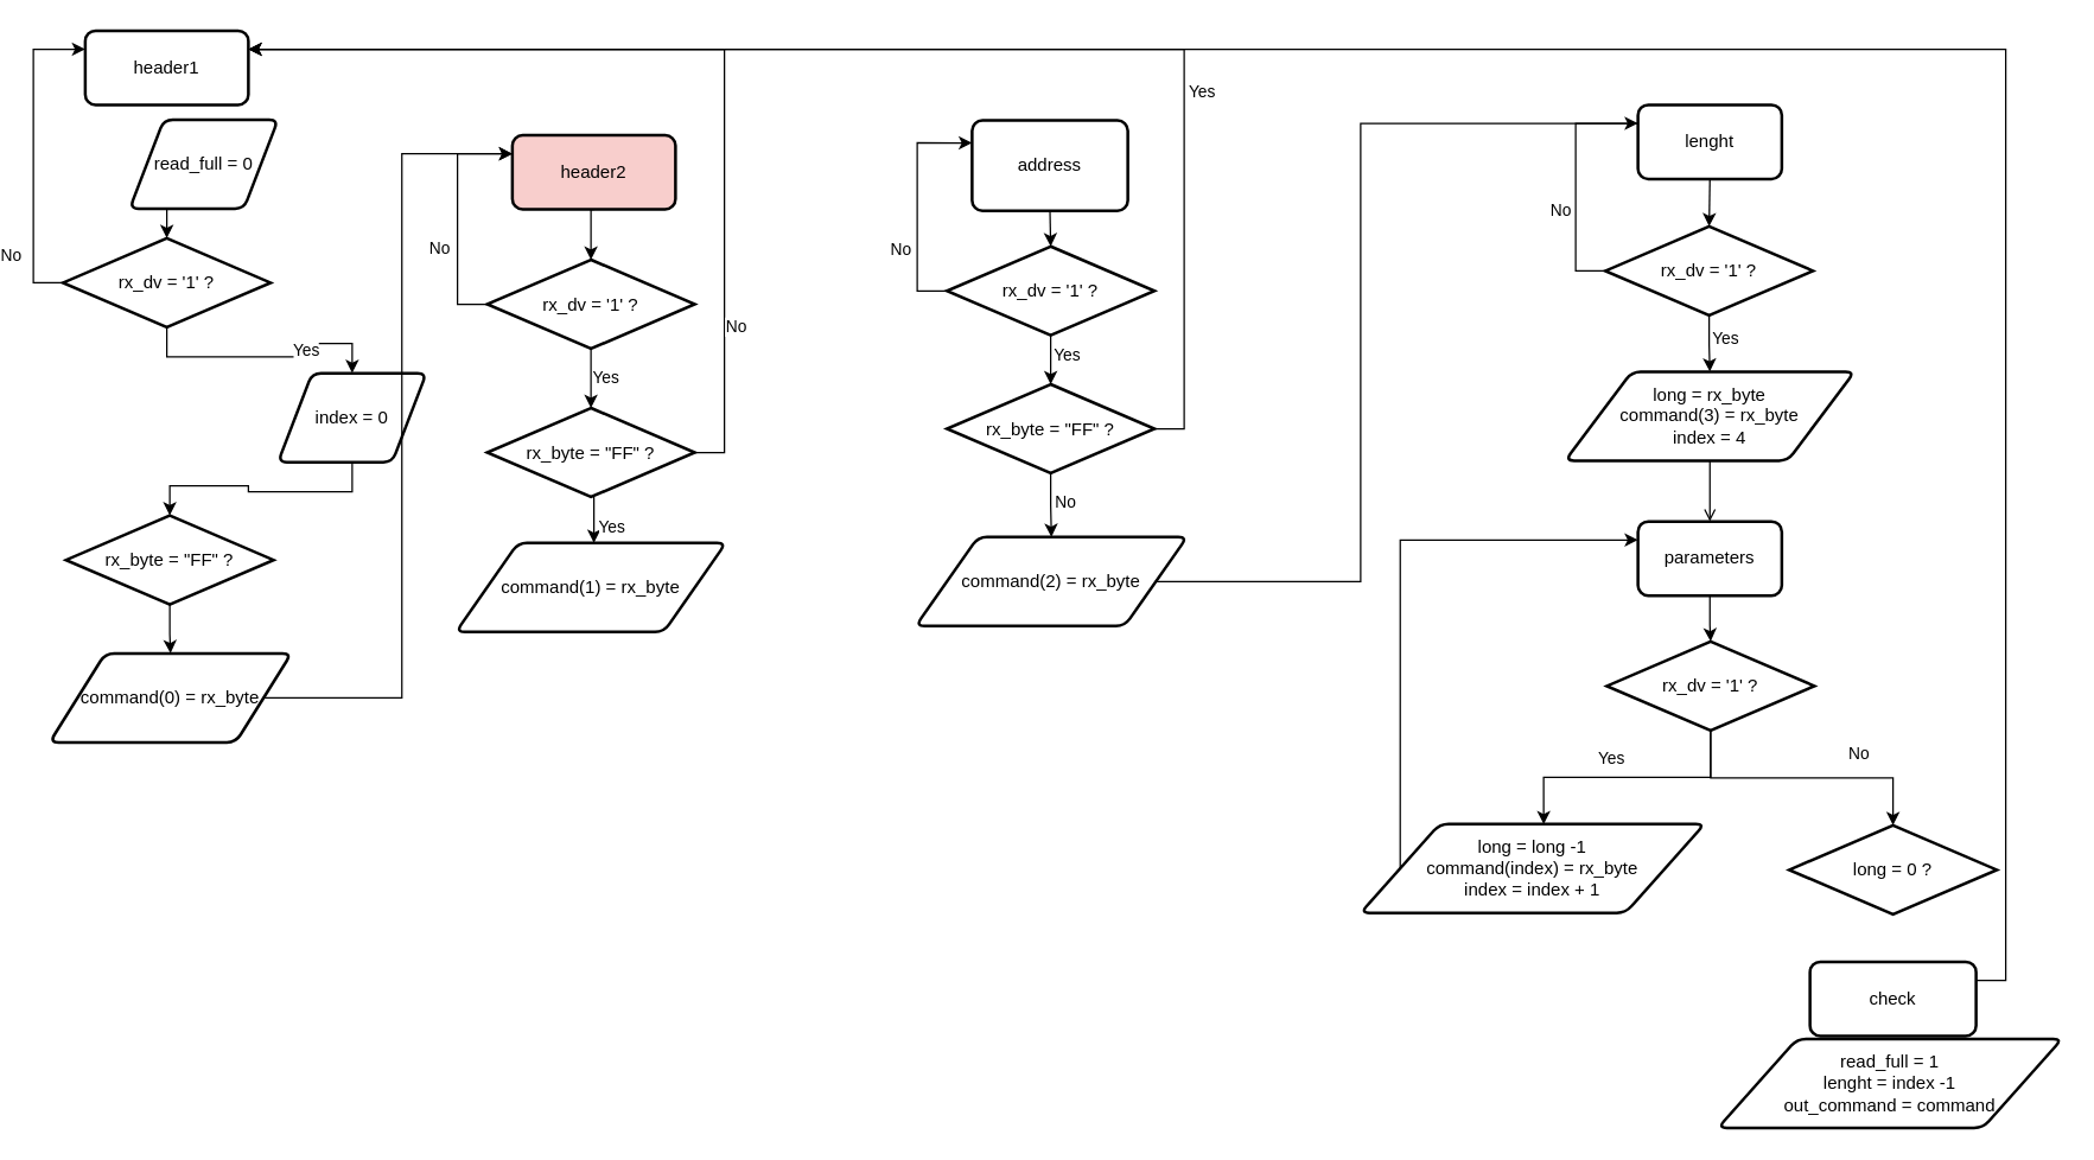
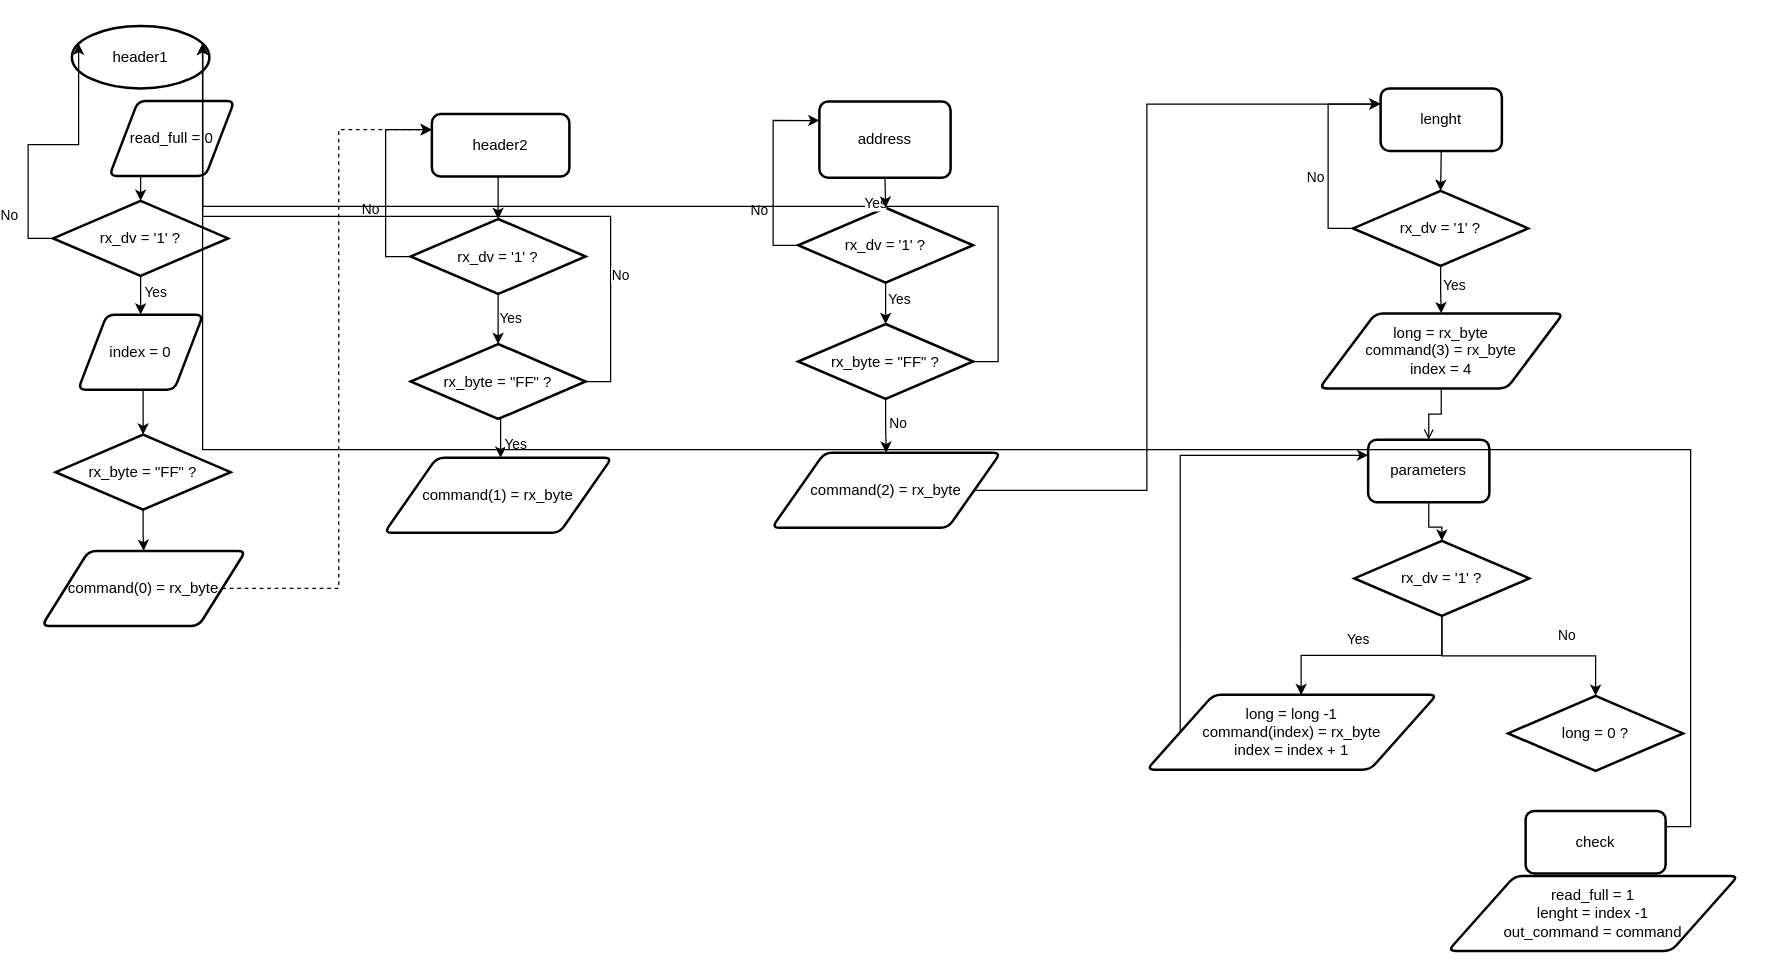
  <mxCell id="0" />
  <mxCell id="1" parent="0" />
- <mxCell id="2" value="header1" style="rounded=1;whiteSpace=wrap;html=1;absoluteArcSize=1;arcSize=14;strokeWidth=2;" parent="1" vertex="1"><mxGeometry x="44" y="20" width="110" height="50" as="geometry" /></mxCell>
+ <mxCell id="2" value="header1" style="ellipse;whiteSpace=wrap;html=1;absoluteArcSize=1;arcSize=14;strokeWidth=2;" parent="1" vertex="1"><mxGeometry x="44" y="20" width="110" height="50" as="geometry" /></mxCell>
  <mxCell id="3" value="read_full = 0" style="shape=parallelogram;html=1;strokeWidth=2;perimeter=parallelogramPerimeter;whiteSpace=wrap;rounded=1;arcSize=12;size=0.23;" parent="1" vertex="1"><mxGeometry x="74" y="80" width="100" height="60" as="geometry" /></mxCell>
  <mxCell id="4" style="edgeStyle=orthogonalEdgeStyle;rounded=0;orthogonalLoop=1;jettySize=auto;html=1;exitX=0.5;exitY=1;exitDx=0;exitDy=0;exitPerimeter=0;" parent="1" source="8" target="10" edge="1"><mxGeometry relative="1" as="geometry" /></mxCell>
  <mxCell id="5" value="Yes" style="edgeLabel;html=1;align=center;verticalAlign=middle;resizable=0;points=[];" parent="4" vertex="1" connectable="0"><mxGeometry x="0.225" y="5" relative="1" as="geometry"><mxPoint x="6" as="offset" /></mxGeometry></mxCell>
  <mxCell id="6" style="edgeStyle=orthogonalEdgeStyle;rounded=0;orthogonalLoop=1;jettySize=auto;html=1;exitX=0;exitY=0.5;exitDx=0;exitDy=0;exitPerimeter=0;entryX=0;entryY=0.25;entryDx=0;entryDy=0;" parent="1" source="8" target="2" edge="1"><mxGeometry relative="1" as="geometry" /></mxCell>
  <mxCell id="7" value="No" style="edgeLabel;html=1;align=center;verticalAlign=middle;resizable=0;points=[];" parent="6" vertex="1" connectable="0"><mxGeometry x="-0.718" y="1" relative="1" as="geometry"><mxPoint x="-15" y="-9" as="offset" /></mxGeometry></mxCell>
  <mxCell id="8" value="rx_dv = '1' ?" style="strokeWidth=2;html=1;shape=mxgraph.flowchart.decision;whiteSpace=wrap;" parent="1" vertex="1"><mxGeometry x="29" y="160" width="140" height="60" as="geometry" /></mxCell>
  <mxCell id="9" style="edgeStyle=orthogonalEdgeStyle;rounded=0;orthogonalLoop=1;jettySize=auto;html=1;exitX=0.5;exitY=1;exitDx=0;exitDy=0;entryX=0.5;entryY=0;entryDx=0;entryDy=0;entryPerimeter=0;" parent="1" source="3" target="8" edge="1"><mxGeometry relative="1" as="geometry" /></mxCell>
- <mxCell id="10" value="index = 0" style="shape=parallelogram;html=1;strokeWidth=2;perimeter=parallelogramPerimeter;whiteSpace=wrap;rounded=1;arcSize=12;size=0.23;" parent="1" vertex="1"><mxGeometry x="174" y="251" width="100" height="60" as="geometry" /></mxCell>
+ <mxCell id="10" value="index = 0" style="shape=parallelogram;html=1;strokeWidth=2;perimeter=parallelogramPerimeter;whiteSpace=wrap;rounded=1;arcSize=12;size=0.23;" parent="1" vertex="1"><mxGeometry x="49" y="251" width="100" height="60" as="geometry" /></mxCell>
  <mxCell id="11" style="edgeStyle=orthogonalEdgeStyle;rounded=0;orthogonalLoop=1;jettySize=auto;html=1;exitX=0.5;exitY=1;exitDx=0;exitDy=0;exitPerimeter=0;" parent="1" source="12" target="15" edge="1"><mxGeometry relative="1" as="geometry" /></mxCell>
  <mxCell id="12" value="rx_byte = &quot;FF&quot; ?" style="strokeWidth=2;html=1;shape=mxgraph.flowchart.decision;whiteSpace=wrap;" parent="1" vertex="1"><mxGeometry x="31" y="347" width="140" height="60" as="geometry" /></mxCell>
  <mxCell id="13" style="edgeStyle=orthogonalEdgeStyle;rounded=0;orthogonalLoop=1;jettySize=auto;html=1;exitX=0.5;exitY=1;exitDx=0;exitDy=0;entryX=0.5;entryY=0;entryDx=0;entryDy=0;entryPerimeter=0;" parent="1" source="10" target="12" edge="1"><mxGeometry relative="1" as="geometry" /></mxCell>
- <mxCell id="14" style="edgeStyle=orthogonalEdgeStyle;rounded=0;orthogonalLoop=1;jettySize=auto;html=1;exitX=1;exitY=0.5;exitDx=0;exitDy=0;entryX=0;entryY=0.25;entryDx=0;entryDy=0;" edge="1" parent="1" source="15" target="16"><mxGeometry relative="1" as="geometry" /></mxCell>
+ <mxCell id="14" style="edgeStyle=orthogonalEdgeStyle;rounded=0;orthogonalLoop=1;jettySize=auto;html=1;exitX=1;exitY=0.5;exitDx=0;exitDy=0;entryX=0;entryY=0.25;entryDx=0;entryDy=0;dashed=1;" edge="1" parent="1" source="15" target="16"><mxGeometry relative="1" as="geometry" /></mxCell>
  <mxCell id="15" value="command(0) = rx_byte" style="shape=parallelogram;html=1;strokeWidth=2;perimeter=parallelogramPerimeter;whiteSpace=wrap;rounded=1;arcSize=12;size=0.23;" parent="1" vertex="1"><mxGeometry x="20" y="440" width="163" height="60" as="geometry" /></mxCell>
- <mxCell id="16" value="header2" style="rounded=1;whiteSpace=wrap;html=1;absoluteArcSize=1;arcSize=14;strokeWidth=2;fillColor=#f8cecc;" parent="1" vertex="1"><mxGeometry x="332" y="90.5" width="110" height="50" as="geometry" /></mxCell>
+ <mxCell id="16" value="header2" style="rounded=1;whiteSpace=wrap;html=1;absoluteArcSize=1;arcSize=14;strokeWidth=2;" parent="1" vertex="1"><mxGeometry x="332" y="90.5" width="110" height="50" as="geometry" /></mxCell>
  <mxCell id="17" style="edgeStyle=orthogonalEdgeStyle;rounded=0;orthogonalLoop=1;jettySize=auto;html=1;exitX=0;exitY=0.5;exitDx=0;exitDy=0;exitPerimeter=0;entryX=0;entryY=0.25;entryDx=0;entryDy=0;" parent="1" source="21" target="16" edge="1"><mxGeometry relative="1" as="geometry" /></mxCell>
  <mxCell id="18" value="No" style="edgeLabel;html=1;align=center;verticalAlign=middle;resizable=0;points=[];" parent="17" vertex="1" connectable="0"><mxGeometry x="-0.268" y="-4" relative="1" as="geometry"><mxPoint x="-17" as="offset" /></mxGeometry></mxCell>
  <mxCell id="19" style="edgeStyle=orthogonalEdgeStyle;rounded=0;orthogonalLoop=1;jettySize=auto;html=1;exitX=0.5;exitY=1;exitDx=0;exitDy=0;exitPerimeter=0;" parent="1" source="21" target="27" edge="1"><mxGeometry relative="1" as="geometry" /></mxCell>
  <mxCell id="20" value="Yes" style="edgeLabel;html=1;align=center;verticalAlign=middle;resizable=0;points=[];" parent="19" vertex="1" connectable="0"><mxGeometry x="-0.05" y="1" relative="1" as="geometry"><mxPoint x="8" as="offset" /></mxGeometry></mxCell>
  <mxCell id="21" value="rx_dv = '1' ?" style="strokeWidth=2;html=1;shape=mxgraph.flowchart.decision;whiteSpace=wrap;" parent="1" vertex="1"><mxGeometry x="315" y="174.5" width="140" height="60" as="geometry" /></mxCell>
  <mxCell id="22" style="edgeStyle=orthogonalEdgeStyle;rounded=0;orthogonalLoop=1;jettySize=auto;html=1;exitX=0.5;exitY=1;exitDx=0;exitDy=0;entryX=0.5;entryY=0;entryDx=0;entryDy=0;entryPerimeter=0;" parent="1" source="16" target="21" edge="1"><mxGeometry relative="1" as="geometry" /></mxCell>
  <mxCell id="23" style="edgeStyle=orthogonalEdgeStyle;rounded=0;orthogonalLoop=1;jettySize=auto;html=1;exitX=0.5;exitY=1;exitDx=0;exitDy=0;exitPerimeter=0;" parent="1" edge="1"><mxGeometry relative="1" as="geometry"><mxPoint x="387" y="334.5" as="sourcePoint" /><mxPoint x="387" y="365.5" as="targetPoint" /></mxGeometry></mxCell>
  <mxCell id="24" value="Yes" style="edgeLabel;html=1;align=center;verticalAlign=middle;resizable=0;points=[];" parent="23" vertex="1" connectable="0"><mxGeometry x="0.388" y="1" relative="1" as="geometry"><mxPoint x="10" y="-2" as="offset" /></mxGeometry></mxCell>
  <mxCell id="25" style="edgeStyle=orthogonalEdgeStyle;rounded=0;orthogonalLoop=1;jettySize=auto;html=1;exitX=1;exitY=0.5;exitDx=0;exitDy=0;exitPerimeter=0;entryX=1;entryY=0.25;entryDx=0;entryDy=0;" edge="1" parent="1" source="27" target="2"><mxGeometry relative="1" as="geometry" /></mxCell>
  <mxCell id="26" value="No" style="edgeLabel;html=1;align=center;verticalAlign=middle;resizable=0;points=[];" vertex="1" connectable="0" parent="25"><mxGeometry x="-0.659" y="2" relative="1" as="geometry"><mxPoint x="9" as="offset" /></mxGeometry></mxCell>
  <mxCell id="27" value="rx_byte = &quot;FF&quot; ?" style="strokeWidth=2;html=1;shape=mxgraph.flowchart.decision;whiteSpace=wrap;" parent="1" vertex="1"><mxGeometry x="315" y="274.5" width="140" height="60" as="geometry" /></mxCell>
  <mxCell id="28" value="command(1) = rx_byte" style="shape=parallelogram;html=1;strokeWidth=2;perimeter=parallelogramPerimeter;whiteSpace=wrap;rounded=1;arcSize=12;size=0.23;" parent="1" vertex="1"><mxGeometry x="294" y="365.5" width="182" height="60" as="geometry" /></mxCell>
  <mxCell id="29" value="address" style="rounded=1;whiteSpace=wrap;html=1;absoluteArcSize=1;arcSize=14;strokeWidth=2;" parent="1" vertex="1"><mxGeometry x="642" y="80.5" width="105" height="61" as="geometry" /></mxCell>
  <mxCell id="30" style="edgeStyle=orthogonalEdgeStyle;rounded=0;orthogonalLoop=1;jettySize=auto;html=1;exitX=0;exitY=0.5;exitDx=0;exitDy=0;exitPerimeter=0;entryX=0;entryY=0.25;entryDx=0;entryDy=0;" parent="1" source="32" target="29" edge="1"><mxGeometry relative="1" as="geometry" /></mxCell>
  <mxCell id="31" value="No" style="edgeLabel;html=1;align=center;verticalAlign=middle;resizable=0;points=[];" parent="30" vertex="1" connectable="0"><mxGeometry x="-0.426" y="1" relative="1" as="geometry"><mxPoint x="-11" y="-3" as="offset" /></mxGeometry></mxCell>
  <mxCell id="32" value="rx_dv = '1' ?" style="strokeWidth=2;html=1;shape=mxgraph.flowchart.decision;whiteSpace=wrap;" parent="1" vertex="1"><mxGeometry x="625" y="165.5" width="140" height="60" as="geometry" /></mxCell>
  <mxCell id="33" style="edgeStyle=orthogonalEdgeStyle;rounded=0;orthogonalLoop=1;jettySize=auto;html=1;exitX=0.5;exitY=1;exitDx=0;exitDy=0;exitPerimeter=0;entryX=0.5;entryY=0;entryDx=0;entryDy=0;" parent="1" source="37" target="42" edge="1"><mxGeometry relative="1" as="geometry" /></mxCell>
  <mxCell id="34" value="No" style="edgeLabel;html=1;align=center;verticalAlign=middle;resizable=0;points=[];" parent="33" vertex="1" connectable="0"><mxGeometry x="-0.116" y="2" relative="1" as="geometry"><mxPoint x="7" as="offset" /></mxGeometry></mxCell>
  <mxCell id="35" style="edgeStyle=orthogonalEdgeStyle;rounded=0;orthogonalLoop=1;jettySize=auto;html=1;exitX=1;exitY=0.5;exitDx=0;exitDy=0;exitPerimeter=0;entryX=1;entryY=0.25;entryDx=0;entryDy=0;" edge="1" parent="1" source="37" target="2"><mxGeometry relative="1" as="geometry" /></mxCell>
  <mxCell id="36" value="Yes" style="edgeLabel;html=1;align=center;verticalAlign=middle;resizable=0;points=[];" vertex="1" connectable="0" parent="35"><mxGeometry x="-0.45" y="-4" relative="1" as="geometry"><mxPoint x="7" y="1" as="offset" /></mxGeometry></mxCell>
  <mxCell id="37" value="rx_byte = &quot;FF&quot; ?" style="strokeWidth=2;html=1;shape=mxgraph.flowchart.decision;whiteSpace=wrap;" parent="1" vertex="1"><mxGeometry x="625" y="258.5" width="140" height="60" as="geometry" /></mxCell>
  <mxCell id="38" style="edgeStyle=orthogonalEdgeStyle;rounded=0;orthogonalLoop=1;jettySize=auto;html=1;exitX=0.5;exitY=1;exitDx=0;exitDy=0;entryX=0.5;entryY=0;entryDx=0;entryDy=0;entryPerimeter=0;" parent="1" source="29" target="32" edge="1"><mxGeometry relative="1" as="geometry" /></mxCell>
  <mxCell id="39" style="edgeStyle=orthogonalEdgeStyle;rounded=0;orthogonalLoop=1;jettySize=auto;html=1;exitX=0.5;exitY=1;exitDx=0;exitDy=0;exitPerimeter=0;entryX=0.5;entryY=0;entryDx=0;entryDy=0;entryPerimeter=0;" parent="1" source="32" target="37" edge="1"><mxGeometry relative="1" as="geometry" /></mxCell>
  <mxCell id="40" value="Yes" style="edgeLabel;html=1;align=center;verticalAlign=middle;resizable=0;points=[];" parent="39" vertex="1" connectable="0"><mxGeometry x="-0.212" y="7" relative="1" as="geometry"><mxPoint x="3" as="offset" /></mxGeometry></mxCell>
- <mxCell id="41" style="edgeStyle=orthogonalEdgeStyle;rounded=0;orthogonalLoop=1;jettySize=auto;html=1;exitX=1;exitY=0.5;exitDx=0;exitDy=0;entryX=0;entryY=0.25;entryDx=0;entryDy=0;endArrow=none;" edge="1" parent="1" source="42" target="43"><mxGeometry relative="1" as="geometry"><Array as="points"><mxPoint x="904" y="392" /><mxPoint x="904" y="83" /></Array></mxGeometry></mxCell>
+ <mxCell id="41" style="edgeStyle=orthogonalEdgeStyle;rounded=0;orthogonalLoop=1;jettySize=auto;html=1;exitX=1;exitY=0.5;exitDx=0;exitDy=0;entryX=0;entryY=0.25;entryDx=0;entryDy=0;" edge="1" parent="1" source="42" target="43"><mxGeometry relative="1" as="geometry"><Array as="points"><mxPoint x="904" y="392" /><mxPoint x="904" y="83" /></Array></mxGeometry></mxCell>
  <mxCell id="42" value="command(2) = rx_byte" style="shape=parallelogram;html=1;strokeWidth=2;perimeter=parallelogramPerimeter;whiteSpace=wrap;rounded=1;arcSize=12;size=0.23;" parent="1" vertex="1"><mxGeometry x="604" y="361.5" width="183" height="60" as="geometry" /></mxCell>
  <mxCell id="43" value="lenght" style="rounded=1;whiteSpace=wrap;html=1;absoluteArcSize=1;arcSize=14;strokeWidth=2;" parent="1" vertex="1"><mxGeometry x="1091" y="70" width="97" height="50" as="geometry" /></mxCell>
  <mxCell id="44" style="edgeStyle=orthogonalEdgeStyle;rounded=0;orthogonalLoop=1;jettySize=auto;html=1;exitX=0;exitY=0.5;exitDx=0;exitDy=0;exitPerimeter=0;entryX=0;entryY=0.25;entryDx=0;entryDy=0;" parent="1" source="48" target="43" edge="1"><mxGeometry relative="1" as="geometry" /></mxCell>
  <mxCell id="45" value="No" style="edgeLabel;html=1;align=center;verticalAlign=middle;resizable=0;points=[];" parent="44" vertex="1" connectable="0"><mxGeometry x="-0.406" y="5" relative="1" as="geometry"><mxPoint x="-6" y="-14" as="offset" /></mxGeometry></mxCell>
  <mxCell id="46" style="edgeStyle=orthogonalEdgeStyle;rounded=0;orthogonalLoop=1;jettySize=auto;html=1;exitX=0.5;exitY=1;exitDx=0;exitDy=0;exitPerimeter=0;" parent="1" source="48" target="51" edge="1"><mxGeometry relative="1" as="geometry" /></mxCell>
  <mxCell id="47" value="Yes" style="edgeLabel;html=1;align=center;verticalAlign=middle;resizable=0;points=[];" parent="46" vertex="1" connectable="0"><mxGeometry x="-0.273" y="5" relative="1" as="geometry"><mxPoint x="5" y="1" as="offset" /></mxGeometry></mxCell>
  <mxCell id="48" value="rx_dv = '1' ?" style="strokeWidth=2;html=1;shape=mxgraph.flowchart.decision;whiteSpace=wrap;" parent="1" vertex="1"><mxGeometry x="1069" y="152" width="140" height="60" as="geometry" /></mxCell>
  <mxCell id="49" style="edgeStyle=orthogonalEdgeStyle;rounded=0;orthogonalLoop=1;jettySize=auto;html=1;exitX=0.5;exitY=1;exitDx=0;exitDy=0;entryX=0.5;entryY=0;entryDx=0;entryDy=0;entryPerimeter=0;" parent="1" source="43" target="48" edge="1"><mxGeometry relative="1" as="geometry" /></mxCell>
  <mxCell id="50" style="edgeStyle=orthogonalEdgeStyle;rounded=0;orthogonalLoop=1;jettySize=auto;html=1;exitX=0.5;exitY=1;exitDx=0;exitDy=0;entryX=0.5;entryY=0;entryDx=0;entryDy=0;endArrow=open;" parent="1" source="51" target="53" edge="1"><mxGeometry relative="1" as="geometry" /></mxCell>
  <mxCell id="51" value="long = rx_byte&lt;div&gt;command(3) = rx_byte&lt;/div&gt;&lt;div&gt;index = 4&lt;/div&gt;" style="shape=parallelogram;html=1;strokeWidth=2;perimeter=parallelogramPerimeter;whiteSpace=wrap;rounded=1;arcSize=12;size=0.23;" parent="1" vertex="1"><mxGeometry x="1042" y="250" width="195" height="60" as="geometry" /></mxCell>
  <mxCell id="52" style="edgeStyle=orthogonalEdgeStyle;rounded=0;orthogonalLoop=1;jettySize=auto;html=1;exitX=0.5;exitY=1;exitDx=0;exitDy=0;" parent="1" source="53" target="54" edge="1"><mxGeometry relative="1" as="geometry" /></mxCell>
- <mxCell id="53" value="parameters" style="rounded=1;whiteSpace=wrap;html=1;absoluteArcSize=1;arcSize=14;strokeWidth=2;" parent="1" vertex="1"><mxGeometry x="1091" y="351" width="97" height="50" as="geometry" /></mxCell>
+ <mxCell id="53" value="parameters" style="rounded=1;whiteSpace=wrap;html=1;absoluteArcSize=1;arcSize=14;strokeWidth=2;" parent="1" vertex="1"><mxGeometry x="1081" y="351" width="97" height="50" as="geometry" /></mxCell>
  <mxCell id="54" value="rx_dv = '1' ?" style="strokeWidth=2;html=1;shape=mxgraph.flowchart.decision;whiteSpace=wrap;" parent="1" vertex="1"><mxGeometry x="1070" y="432" width="140" height="60" as="geometry" /></mxCell>
  <mxCell id="55" style="edgeStyle=orthogonalEdgeStyle;rounded=0;orthogonalLoop=1;jettySize=auto;html=1;exitX=0;exitY=0.5;exitDx=0;exitDy=0;entryX=0;entryY=0.25;entryDx=0;entryDy=0;" parent="1" source="56" target="53" edge="1"><mxGeometry relative="1" as="geometry" /></mxCell>
  <mxCell id="56" value="long = long -1&lt;div&gt;command(index) = rx_byte&lt;/div&gt;&lt;div&gt;index = index + 1&lt;/div&gt;" style="shape=parallelogram;html=1;strokeWidth=2;perimeter=parallelogramPerimeter;whiteSpace=wrap;rounded=1;arcSize=12;size=0.23;" parent="1" vertex="1"><mxGeometry x="904" y="555" width="232" height="60" as="geometry" /></mxCell>
  <mxCell id="57" style="edgeStyle=orthogonalEdgeStyle;rounded=0;orthogonalLoop=1;jettySize=auto;html=1;exitX=0.5;exitY=1;exitDx=0;exitDy=0;exitPerimeter=0;entryX=0.532;entryY=0.004;entryDx=0;entryDy=0;entryPerimeter=0;" parent="1" source="54" target="56" edge="1"><mxGeometry relative="1" as="geometry" /></mxCell>
  <mxCell id="58" value="Yes" style="edgeLabel;html=1;align=center;verticalAlign=middle;resizable=0;points=[];" parent="57" vertex="1" connectable="0"><mxGeometry x="-0.269" y="1" relative="1" as="geometry"><mxPoint x="-35" y="-14" as="offset" /></mxGeometry></mxCell>
  <mxCell id="59" value="long = 0 ?" style="strokeWidth=2;html=1;shape=mxgraph.flowchart.decision;whiteSpace=wrap;" parent="1" vertex="1"><mxGeometry x="1193" y="556" width="140" height="60" as="geometry" /></mxCell>
  <mxCell id="60" style="edgeStyle=orthogonalEdgeStyle;rounded=0;orthogonalLoop=1;jettySize=auto;html=1;exitX=0.5;exitY=1;exitDx=0;exitDy=0;exitPerimeter=0;entryX=0.5;entryY=0;entryDx=0;entryDy=0;entryPerimeter=0;" parent="1" source="54" target="59" edge="1"><mxGeometry relative="1" as="geometry" /></mxCell>
  <mxCell id="61" value="No" style="edgeLabel;html=1;align=center;verticalAlign=middle;resizable=0;points=[];" parent="60" vertex="1" connectable="0"><mxGeometry x="0.294" y="-1" relative="1" as="geometry"><mxPoint x="10" y="-18" as="offset" /></mxGeometry></mxCell>
  <mxCell id="62" style="edgeStyle=orthogonalEdgeStyle;rounded=0;orthogonalLoop=1;jettySize=auto;html=1;exitX=1;exitY=0.25;exitDx=0;exitDy=0;entryX=1;entryY=0.25;entryDx=0;entryDy=0;" edge="1" parent="1" source="63" target="2"><mxGeometry relative="1" as="geometry" /></mxCell>
  <mxCell id="63" value="check" style="rounded=1;whiteSpace=wrap;html=1;absoluteArcSize=1;arcSize=14;strokeWidth=2;" parent="1" vertex="1"><mxGeometry x="1207" y="648" width="112" height="50" as="geometry" /></mxCell>
  <mxCell id="64" value="read_full = 1&lt;div&gt;lenght = index -1&lt;/div&gt;&lt;div&gt;out_command = command&lt;/div&gt;" style="shape=parallelogram;html=1;strokeWidth=2;perimeter=parallelogramPerimeter;whiteSpace=wrap;rounded=1;arcSize=12;size=0.23;" parent="1" vertex="1"><mxGeometry x="1145" y="700" width="232" height="60" as="geometry" /></mxCell>
